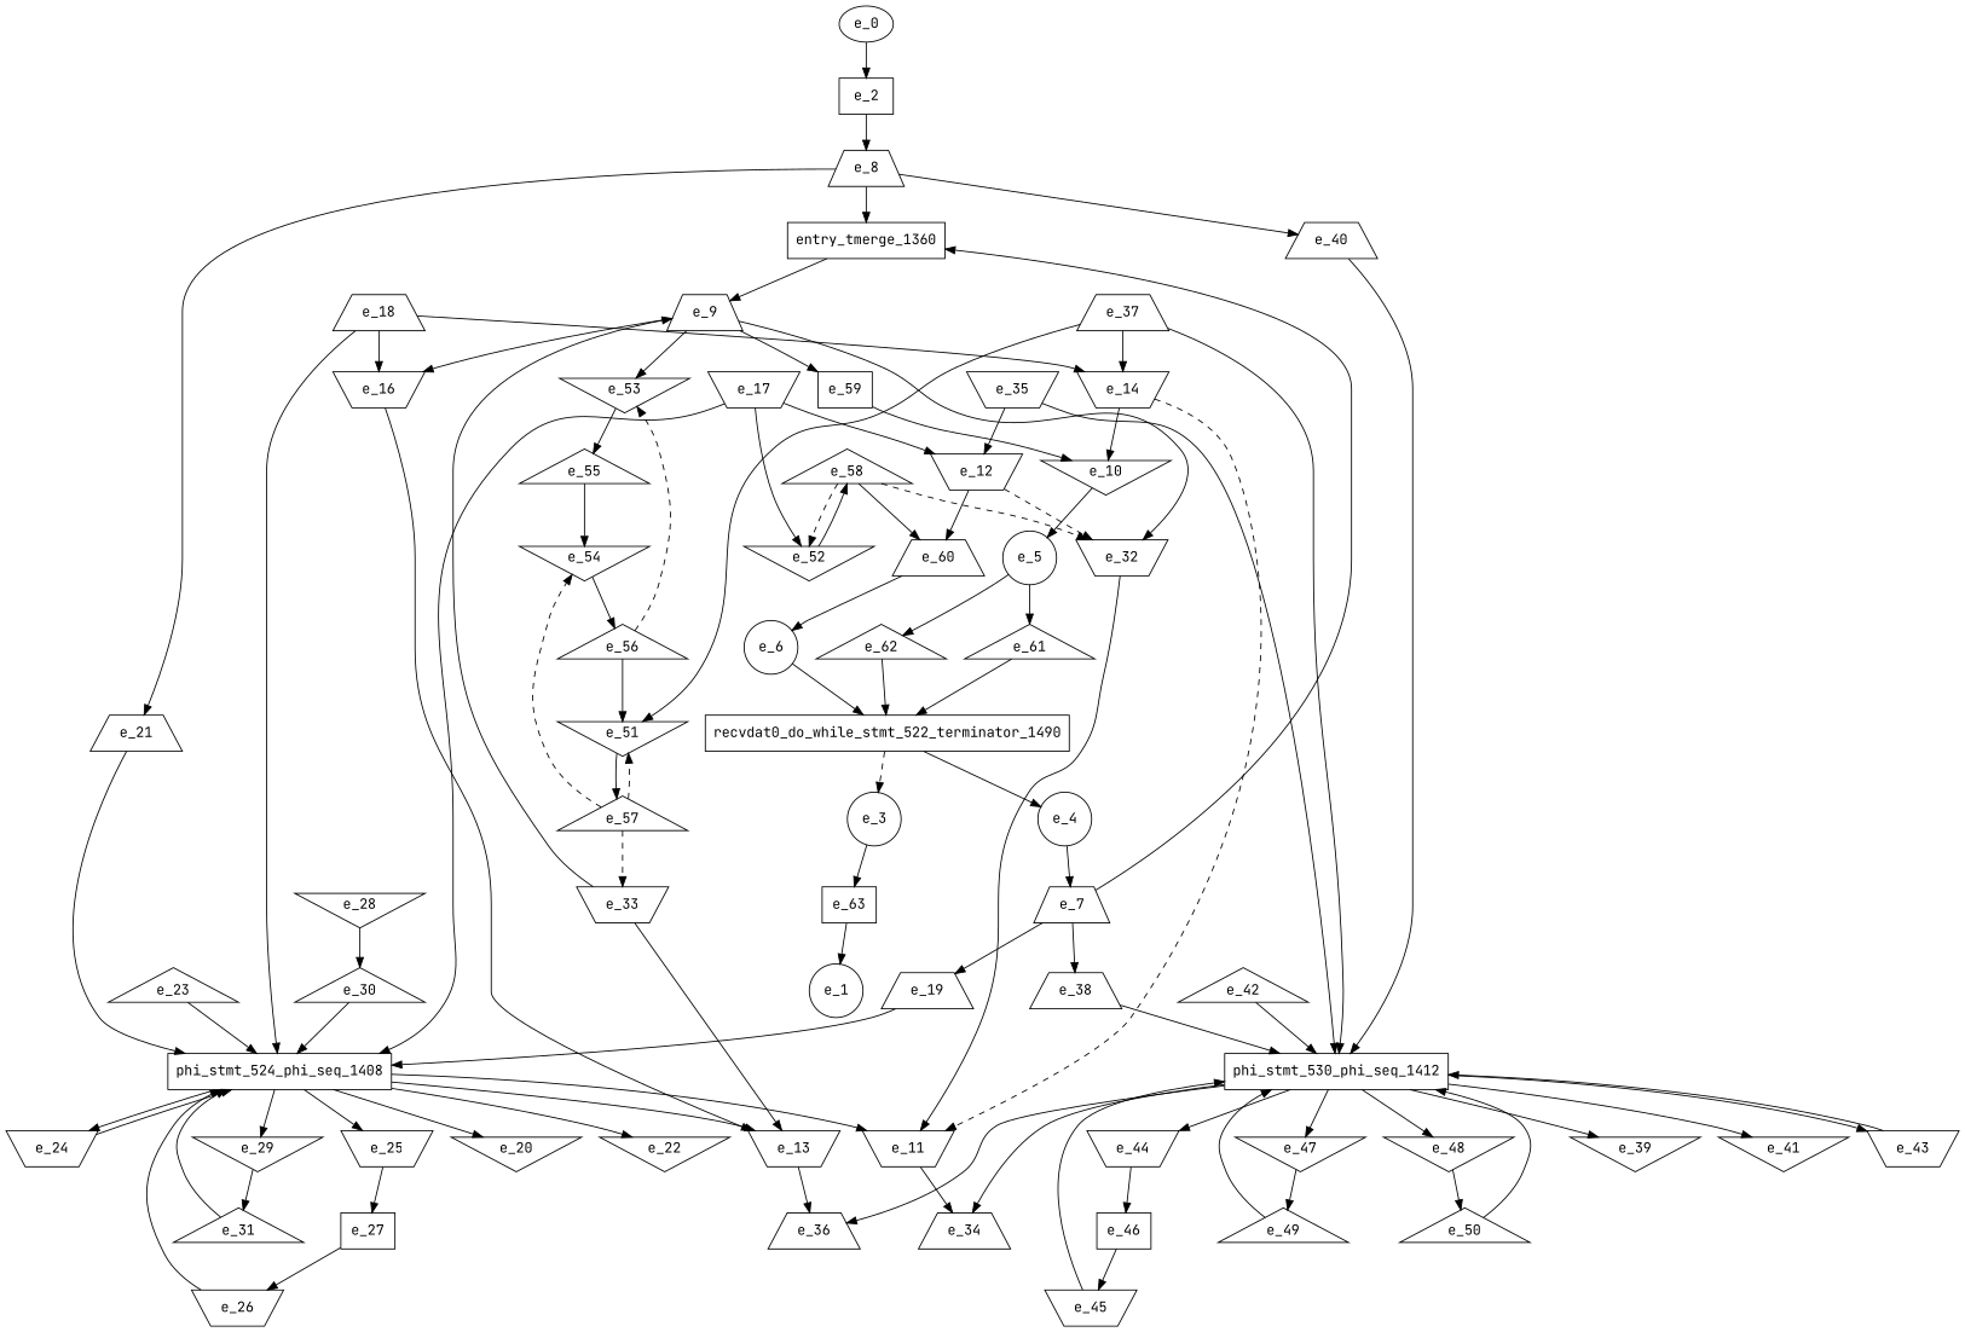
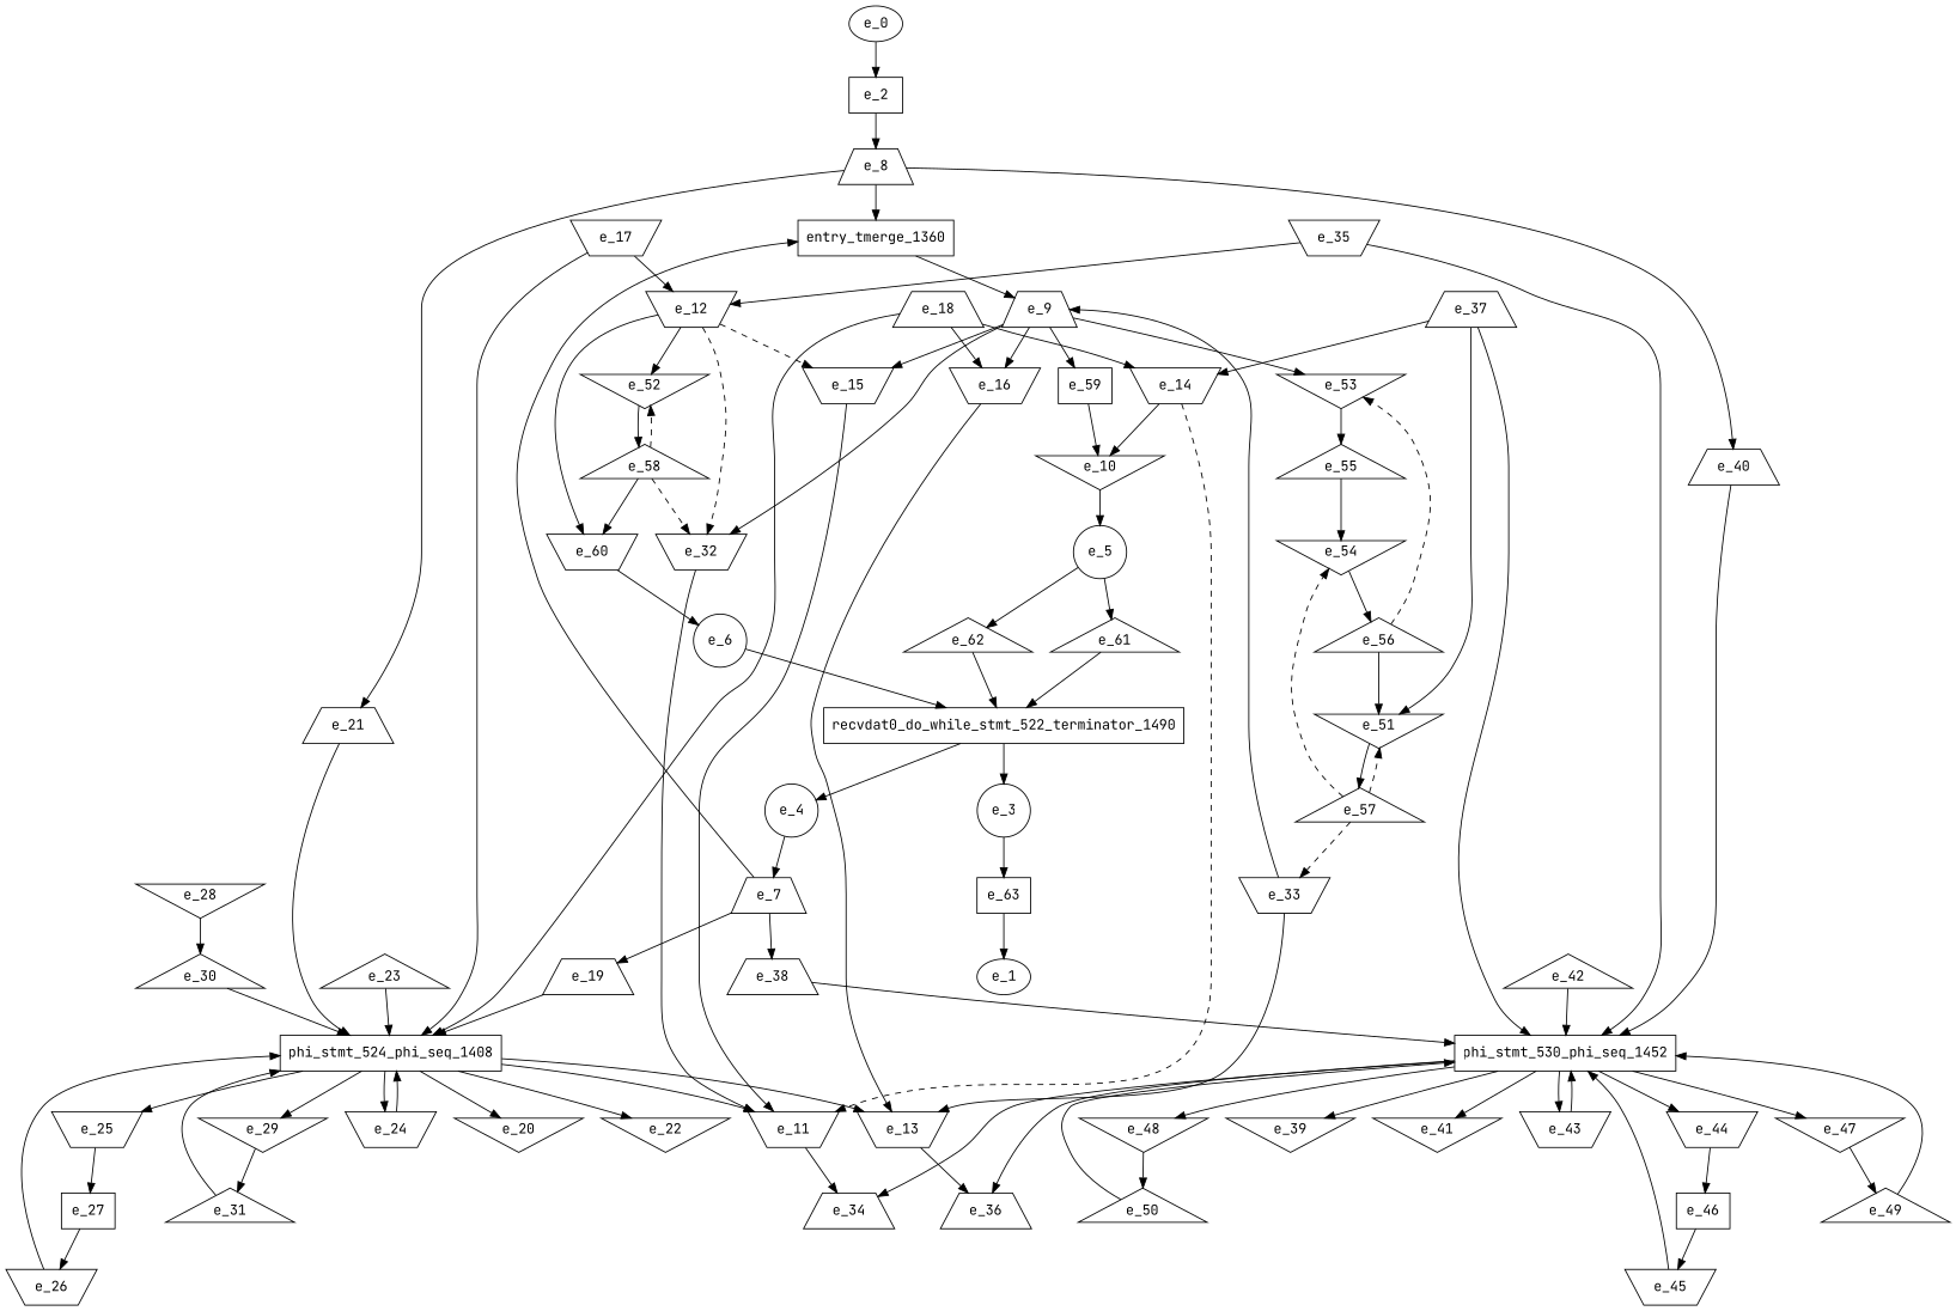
  digraph {
    fontname="JetBrains Mono"
    node [fontname="JetBrains Mono" shape=invtrapezium]
    edge [fontname="JetBrains Mono"]
    e_2 [shape=dot]
    e_8 [shape=trapezium]
    e_0 [shape=""]
    entry_tmerge_1360 [shape=rectangle]
    e_21 [shape=trapezium]
    e_40 [shape=trapezium]
    e_3 [shape=circle]
    e_63 [shape=dot]
-   e_1 [shape=circle]
+   e_1 [shape=""]
    e_4 [shape=circle]
    e_7 [shape=trapezium]
    e_19 [shape=trapezium]
    e_38 [shape=trapezium]
    e_5 [shape=circle]
    e_61 [shape=triangle]
    e_62 [shape=triangle]
    recvdat0_do_while_stmt_522_terminator_1490 [shape=rectangle]
    e_6 [shape=circle]
    phi_stmt_524_phi_seq_1408 [shape=rectangle]
-   phi_stmt_530_phi_seq_1452 [shape=rectangle label=phi_stmt_530_phi_seq_1412]
+   phi_stmt_530_phi_seq_1452 [shape=rectangle]
    e_9 [shape=trapezium]
+   e_15
    e_16
    e_32
    e_53 [shape=invtriangle]
    e_59 [shape=dot]
    e_11
    e_13
    e_33
    e_55 [shape=triangle]
    e_10 [shape=invtriangle]
    e_34 [shape=trapezium]
    e_12
    e_52 [shape=invtriangle]
-   e_60 [shape=trapezium]
+   e_60
    e_58 [shape=triangle]
    e_36 [shape=trapezium]
    e_14
    e_17
    e_20 [shape=invtriangle]
    e_22 [shape=invtriangle]
    e_24
    e_25
    e_29 [shape=invtriangle]
    e_18 [shape=trapezium]
    e_23 [shape=triangle]
    e_27 [shape=dot]
    e_26
    e_28 [shape=invtriangle]
    e_30 [shape=triangle]
    e_31 [shape=triangle]
    e_35
    e_39 [shape=invtriangle]
    e_41 [shape=invtriangle]
    e_43
    e_44
    e_47 [shape=invtriangle]
    e_48 [shape=invtriangle]
    e_37 [shape=trapezium]
    e_51 [shape=invtriangle]
    e_57 [shape=triangle]
    e_42 [shape=triangle]
    e_46 [shape=dot]
    e_45
    e_49 [shape=triangle]
    e_50 [shape=triangle]
    e_54 [shape=invtriangle]
    e_56 [shape=triangle]
    e_2 -> e_8
    e_8 -> entry_tmerge_1360
    e_8 -> e_21
    e_8 -> e_40
    e_0 -> e_2
    entry_tmerge_1360 -> e_9
    e_21 -> phi_stmt_524_phi_seq_1408
    e_40 -> phi_stmt_530_phi_seq_1452
    e_3 -> e_63
    e_63 -> e_1
    e_4 -> e_7
    e_7 -> entry_tmerge_1360
    e_7 -> e_19
    e_7 -> e_38
    e_19 -> phi_stmt_524_phi_seq_1408
    e_38 -> phi_stmt_530_phi_seq_1452
    e_5 -> e_61
    e_5 -> e_62
    e_61 -> recvdat0_do_while_stmt_522_terminator_1490
    e_62 -> recvdat0_do_while_stmt_522_terminator_1490
-   recvdat0_do_while_stmt_522_terminator_1490 -> e_3 [style=dashed]
+   recvdat0_do_while_stmt_522_terminator_1490 -> e_3
    recvdat0_do_while_stmt_522_terminator_1490 -> e_4
    e_6 -> recvdat0_do_while_stmt_522_terminator_1490
    phi_stmt_524_phi_seq_1408 -> e_11
    phi_stmt_524_phi_seq_1408 -> e_13
    phi_stmt_524_phi_seq_1408 -> e_20
    phi_stmt_524_phi_seq_1408 -> e_22
    phi_stmt_524_phi_seq_1408 -> e_24
    phi_stmt_524_phi_seq_1408 -> e_25
    phi_stmt_524_phi_seq_1408 -> e_29
    phi_stmt_530_phi_seq_1452 -> e_34
    phi_stmt_530_phi_seq_1452 -> e_36
    phi_stmt_530_phi_seq_1452 -> e_39
    phi_stmt_530_phi_seq_1452 -> e_41
    phi_stmt_530_phi_seq_1452 -> e_43
    phi_stmt_530_phi_seq_1452 -> e_44
    phi_stmt_530_phi_seq_1452 -> e_47
    phi_stmt_530_phi_seq_1452 -> e_48
+   e_9 -> e_15
    e_9 -> e_16
    e_9 -> e_32
    e_9 -> e_53
    e_9 -> e_59
+   e_15 -> e_11
    e_16 -> e_13
    e_32 -> e_11
    e_53 -> e_55
    e_59 -> e_10
    e_11 -> e_34
    e_13 -> e_36
    e_33 -> e_9
    e_33 -> e_13
    e_55 -> e_54
    e_10 -> e_5
+   e_12 -> e_15 [style=dashed]
    e_12 -> e_32 [style=dashed]
-   e_17 -> e_52
+   e_12 -> e_52
    e_12 -> e_60
    e_52 -> e_58
    e_60 -> e_6
    e_58 -> e_32 [style=dashed]
    e_58 -> e_52 [style=dashed]
    e_58 -> e_60
    e_14 -> e_11 [style=dashed]
    e_14 -> e_10
    e_17 -> phi_stmt_524_phi_seq_1408
    e_17 -> e_12
    e_24 -> phi_stmt_524_phi_seq_1408
    e_25 -> e_27
    e_29 -> e_31
    e_18 -> phi_stmt_524_phi_seq_1408
    e_18 -> e_16 [style=solid]
    e_18 -> e_14
    e_23 -> phi_stmt_524_phi_seq_1408
    e_27 -> e_26
    e_26 -> phi_stmt_524_phi_seq_1408
    e_28 -> e_30
    e_30 -> phi_stmt_524_phi_seq_1408
    e_31 -> phi_stmt_524_phi_seq_1408
    e_35 -> phi_stmt_530_phi_seq_1452
    e_35 -> e_12
    e_43 -> phi_stmt_530_phi_seq_1452
    e_44 -> e_46
    e_47 -> e_49
    e_48 -> e_50
    e_37 -> phi_stmt_530_phi_seq_1452
    e_37 -> e_14
    e_37 -> e_51
    e_51 -> e_57
    e_57 -> e_33 [style=dashed]
    e_57 -> e_51 [style=dashed]
    e_57 -> e_54 [style=dashed]
    e_42 -> phi_stmt_530_phi_seq_1452
    e_46 -> e_45
    e_45 -> phi_stmt_530_phi_seq_1452
    e_49 -> phi_stmt_530_phi_seq_1452
    e_50 -> phi_stmt_530_phi_seq_1452
    e_54 -> e_56
    e_56 -> e_53 [style=dashed]
    e_56 -> e_51
  }
